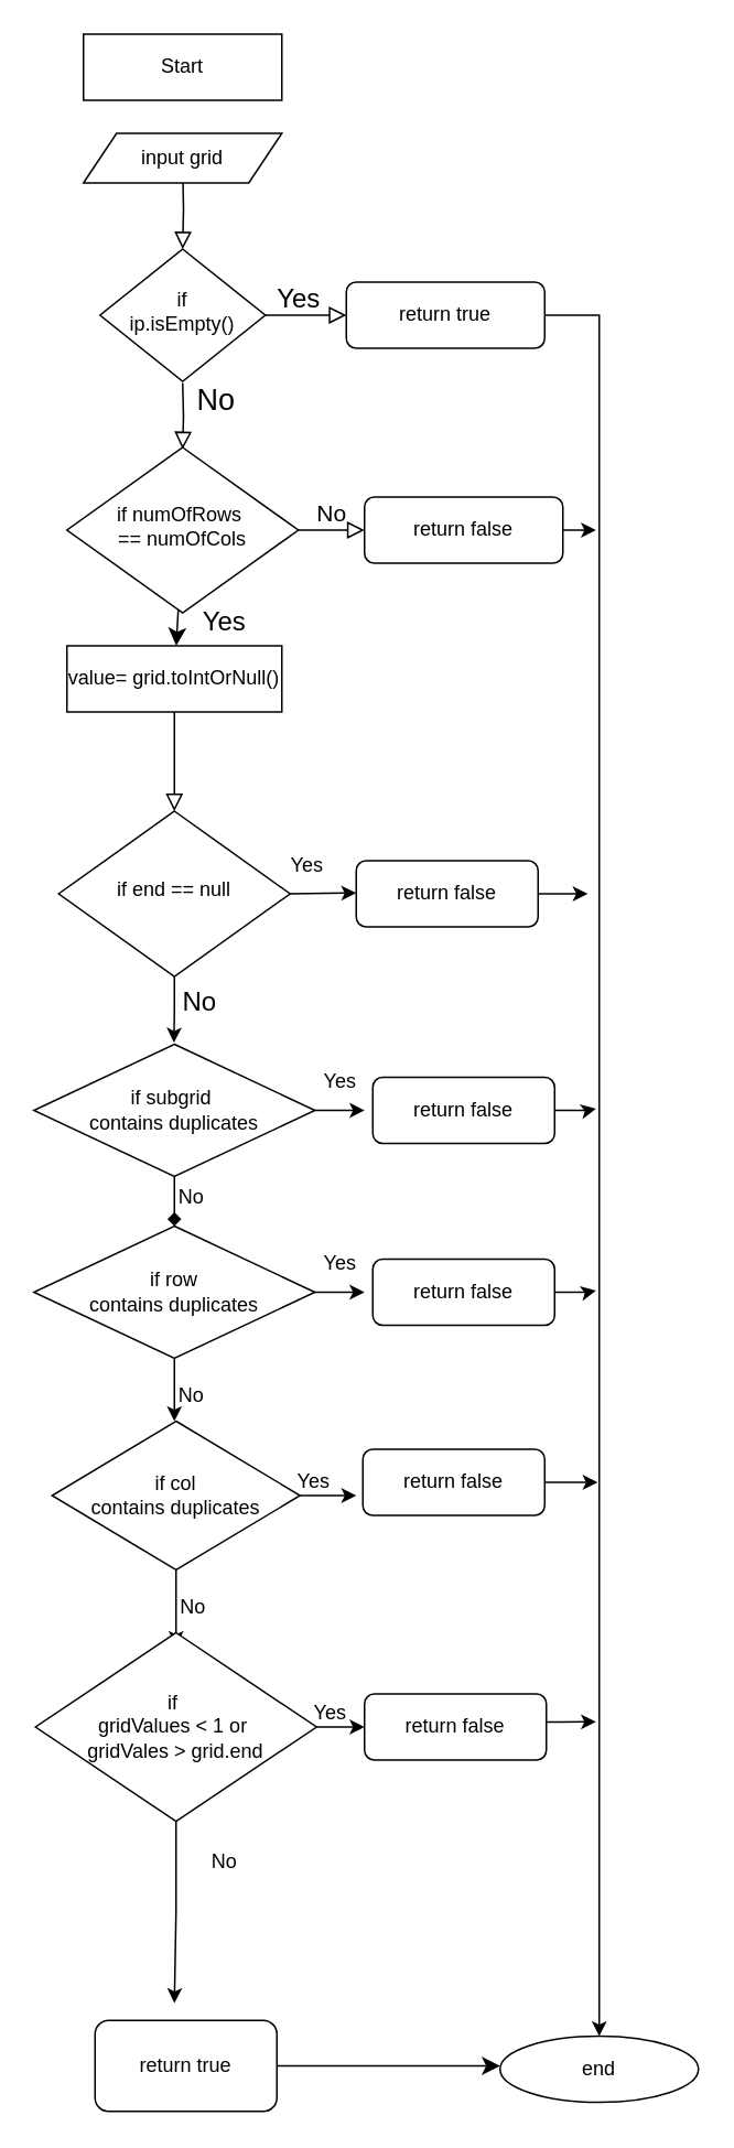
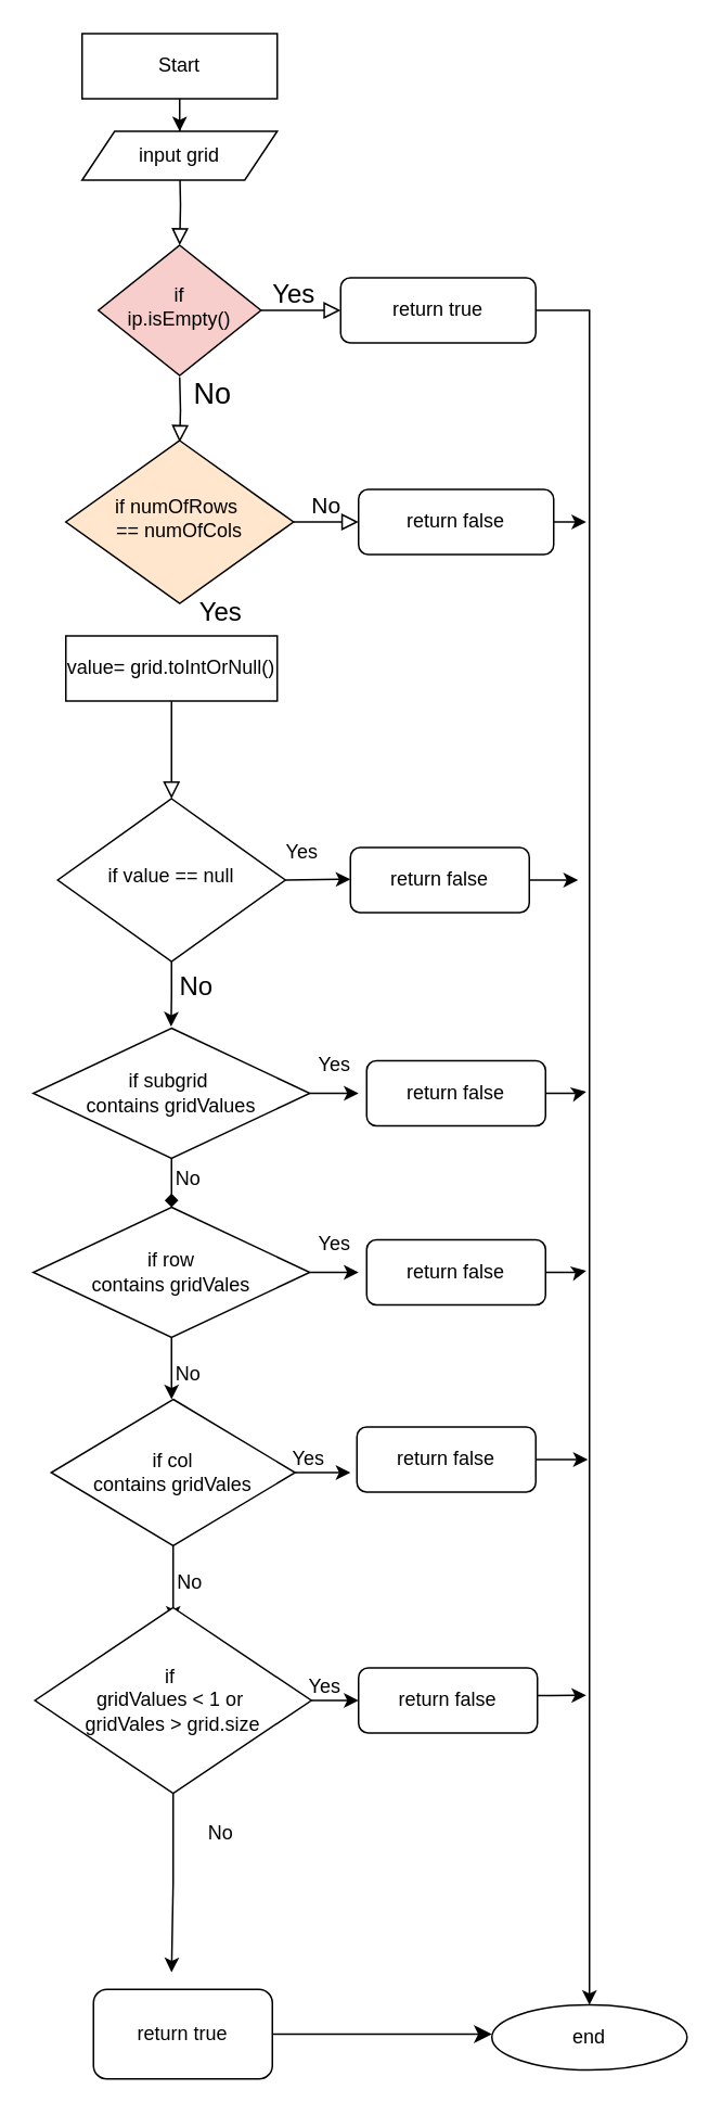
  <mxCell id="0" />
  <mxCell id="1" parent="0" />
  <mxCell id="2" value="" style="rounded=0;html=1;jettySize=auto;orthogonalLoop=1;fontSize=11;endArrow=block;endFill=0;endSize=8;strokeWidth=1;shadow=0;labelBackgroundColor=none;edgeStyle=orthogonalEdgeStyle;" edge="1" parent="1" target="5"><mxGeometry relative="1" as="geometry"><mxPoint x="110" y="100" as="sourcePoint" /></mxGeometry></mxCell>
  <mxCell id="3" value="&lt;font style=&quot;font-size: 18px;&quot;&gt;No&lt;/font&gt;" style="rounded=0;html=1;jettySize=auto;orthogonalLoop=1;fontSize=11;endArrow=block;endFill=0;endSize=8;strokeWidth=1;shadow=0;labelBackgroundColor=none;edgeStyle=orthogonalEdgeStyle;" edge="1" parent="1"><mxGeometry x="-0.5" y="20" relative="1" as="geometry"><mxPoint as="offset" /><mxPoint x="110" y="231" as="sourcePoint" /><mxPoint x="110" y="271" as="targetPoint" /></mxGeometry></mxCell>
  <mxCell id="4" value="&lt;font style=&quot;font-size: 16px;&quot;&gt;Yes&lt;/font&gt;" style="edgeStyle=orthogonalEdgeStyle;rounded=0;html=1;jettySize=auto;orthogonalLoop=1;fontSize=11;endArrow=block;endFill=0;endSize=8;strokeWidth=1;shadow=0;labelBackgroundColor=none;" edge="1" parent="1" source="5" target="7"><mxGeometry x="-0.184" y="10" relative="1" as="geometry"><mxPoint as="offset" /></mxGeometry></mxCell>
- <mxCell id="5" value="if&lt;div&gt;ip.isEmpty()&lt;/div&gt;" style="rhombus;whiteSpace=wrap;html=1;shadow=0;fontFamily=Helvetica;fontSize=12;align=center;strokeWidth=1;spacing=6;spacingTop=-4;" vertex="1" parent="1"><mxGeometry x="60" y="150" width="100" height="80" as="geometry" /></mxCell>
+ <mxCell id="5" value="if&lt;div&gt;ip.isEmpty()&lt;/div&gt;" style="rhombus;whiteSpace=wrap;html=1;shadow=0;fontFamily=Helvetica;fontSize=12;align=center;strokeWidth=1;spacing=6;spacingTop=-4;fillColor=#f8cecc;" vertex="1" parent="1"><mxGeometry x="60" y="150" width="100" height="80" as="geometry" /></mxCell>
  <mxCell id="6" style="edgeStyle=orthogonalEdgeStyle;rounded=0;orthogonalLoop=1;jettySize=auto;html=1;exitX=1;exitY=0.5;exitDx=0;exitDy=0;" edge="1" parent="1" source="7" target="17"><mxGeometry relative="1" as="geometry" /></mxCell>
  <mxCell id="7" value="return true" style="rounded=1;whiteSpace=wrap;html=1;fontSize=12;glass=0;strokeWidth=1;shadow=0;" vertex="1" parent="1"><mxGeometry x="209" y="170" width="120" height="40" as="geometry" /></mxCell>
  <mxCell id="8" value="" style="rounded=0;html=1;jettySize=auto;orthogonalLoop=1;fontSize=11;endArrow=block;endFill=0;endSize=8;strokeWidth=1;shadow=0;labelBackgroundColor=none;edgeStyle=orthogonalEdgeStyle;exitX=0.5;exitY=1;exitDx=0;exitDy=0;" edge="1" parent="1" source="49"><mxGeometry x="0.333" y="20" relative="1" as="geometry"><mxPoint as="offset" /><mxPoint x="105" y="490" as="targetPoint" /><mxPoint x="105" y="450" as="sourcePoint" /></mxGeometry></mxCell>
  <mxCell id="9" value="&lt;font style=&quot;font-size: 14px;&quot;&gt;No&lt;/font&gt;" style="edgeStyle=orthogonalEdgeStyle;rounded=0;html=1;jettySize=auto;orthogonalLoop=1;fontSize=11;endArrow=block;endFill=0;endSize=8;strokeWidth=1;shadow=0;labelBackgroundColor=none;" edge="1" parent="1" source="11" target="13"><mxGeometry y="10" relative="1" as="geometry"><mxPoint as="offset" /></mxGeometry></mxCell>
- <mxCell id="10" style="edgeStyle=none;curved=1;rounded=0;orthogonalLoop=1;jettySize=auto;html=1;fontSize=12;startSize=8;endSize=8;" edge="1" parent="1" source="11" target="49"><mxGeometry relative="1" as="geometry" /></mxCell>
- <mxCell id="11" value="if&amp;nbsp;&lt;span style=&quot;background-color: transparent; color: light-dark(rgb(0, 0, 0), rgb(255, 255, 255));&quot;&gt;numOfRows&amp;nbsp;&lt;/span&gt;&lt;div&gt;&lt;span style=&quot;background-color: transparent; color: light-dark(rgb(0, 0, 0), rgb(255, 255, 255));&quot;&gt;==&amp;nbsp;&lt;/span&gt;&lt;span style=&quot;background-color: transparent; color: light-dark(rgb(0, 0, 0), rgb(255, 255, 255));&quot;&gt;numOfCols&lt;/span&gt;&lt;/div&gt;" style="rhombus;whiteSpace=wrap;html=1;shadow=0;fontFamily=Helvetica;fontSize=12;align=center;strokeWidth=1;spacing=6;spacingTop=-4;" vertex="1" parent="1"><mxGeometry x="40" y="270" width="140" height="100" as="geometry" /></mxCell>
+ <mxCell id="11" value="if&amp;nbsp;&lt;span style=&quot;background-color: transparent; color: light-dark(rgb(0, 0, 0), rgb(255, 255, 255));&quot;&gt;numOfRows&amp;nbsp;&lt;/span&gt;&lt;div&gt;&lt;span style=&quot;background-color: transparent; color: light-dark(rgb(0, 0, 0), rgb(255, 255, 255));&quot;&gt;==&amp;nbsp;&lt;/span&gt;&lt;span style=&quot;background-color: transparent; color: light-dark(rgb(0, 0, 0), rgb(255, 255, 255));&quot;&gt;numOfCols&lt;/span&gt;&lt;/div&gt;" style="rhombus;whiteSpace=wrap;html=1;shadow=0;fontFamily=Helvetica;fontSize=12;align=center;strokeWidth=1;spacing=6;spacingTop=-4;fillColor=#ffe6cc;" vertex="1" parent="1"><mxGeometry x="40" y="270" width="140" height="100" as="geometry" /></mxCell>
  <mxCell id="12" style="edgeStyle=orthogonalEdgeStyle;rounded=0;orthogonalLoop=1;jettySize=auto;html=1;exitX=1;exitY=0.5;exitDx=0;exitDy=0;" edge="1" parent="1" source="13"><mxGeometry relative="1" as="geometry"><mxPoint x="360" y="319.5" as="targetPoint" /></mxGeometry></mxCell>
  <mxCell id="13" value="return false" style="rounded=1;whiteSpace=wrap;html=1;fontSize=12;glass=0;strokeWidth=1;shadow=0;" vertex="1" parent="1"><mxGeometry x="220" y="300" width="120" height="40" as="geometry" /></mxCell>
+ <mxCell id="14" value="" style="edgeStyle=orthogonalEdgeStyle;rounded=0;orthogonalLoop=1;jettySize=auto;html=1;" edge="1" parent="1" source="15" target="16"><mxGeometry relative="1" as="geometry" /></mxCell>
  <mxCell id="15" value="Start" style="whiteSpace=wrap;html=1;rounded=0;" vertex="1" parent="1"><mxGeometry x="50" y="20" width="120" height="40" as="geometry" /></mxCell>
  <mxCell id="16" value="input grid" style="shape=parallelogram;perimeter=parallelogramPerimeter;whiteSpace=wrap;html=1;fixedSize=1;" vertex="1" parent="1"><mxGeometry x="50" y="80" width="120" height="30" as="geometry" /></mxCell>
  <mxCell id="17" value="end" style="ellipse;whiteSpace=wrap;html=1;" vertex="1" parent="1"><mxGeometry x="302" y="1231" width="120" height="40" as="geometry" /></mxCell>
  <mxCell id="18" style="edgeStyle=orthogonalEdgeStyle;rounded=0;orthogonalLoop=1;jettySize=auto;html=1;exitX=1;exitY=0.5;exitDx=0;exitDy=0;" edge="1" parent="1" source="20"><mxGeometry relative="1" as="geometry"><mxPoint x="215" y="539.5" as="targetPoint" /></mxGeometry></mxCell>
  <mxCell id="19" style="edgeStyle=orthogonalEdgeStyle;rounded=0;orthogonalLoop=1;jettySize=auto;html=1;exitX=0.5;exitY=1;exitDx=0;exitDy=0;" edge="1" parent="1" source="20"><mxGeometry relative="1" as="geometry"><mxPoint x="104.75" y="630" as="targetPoint" /></mxGeometry></mxCell>
- <mxCell id="20" value="if end == null" style="rhombus;whiteSpace=wrap;html=1;shadow=0;fontFamily=Helvetica;fontSize=12;align=center;strokeWidth=1;spacing=6;spacingTop=-4;" vertex="1" parent="1"><mxGeometry x="35" y="490" width="140" height="100" as="geometry" /></mxCell>
+ <mxCell id="20" value="if value == null" style="rhombus;whiteSpace=wrap;html=1;shadow=0;fontFamily=Helvetica;fontSize=12;align=center;strokeWidth=1;spacing=6;spacingTop=-4;" vertex="1" parent="1"><mxGeometry x="35" y="490" width="140" height="100" as="geometry" /></mxCell>
  <mxCell id="21" style="edgeStyle=orthogonalEdgeStyle;rounded=0;orthogonalLoop=1;jettySize=auto;html=1;" edge="1" parent="1" source="22"><mxGeometry relative="1" as="geometry"><mxPoint x="355" y="540" as="targetPoint" /></mxGeometry></mxCell>
  <mxCell id="22" value="return false" style="rounded=1;whiteSpace=wrap;html=1;fontSize=12;glass=0;strokeWidth=1;shadow=0;" vertex="1" parent="1"><mxGeometry x="215" y="520" width="110" height="40" as="geometry" /></mxCell>
  <mxCell id="23" value="Yes" style="text;html=1;align=center;verticalAlign=middle;resizable=0;points=[];autosize=1;strokeColor=none;fillColor=none;" vertex="1" parent="1"><mxGeometry x="165" y="508" width="40" height="30" as="geometry" /></mxCell>
  <mxCell id="24" style="edgeStyle=orthogonalEdgeStyle;rounded=0;orthogonalLoop=1;jettySize=auto;html=1;exitX=1;exitY=0.5;exitDx=0;exitDy=0;entryX=0;entryY=0.5;entryDx=0;entryDy=0;" edge="1" parent="1" source="26"><mxGeometry relative="1" as="geometry"><mxPoint x="220" y="671" as="targetPoint" /></mxGeometry></mxCell>
  <mxCell id="25" value="" style="edgeStyle=orthogonalEdgeStyle;rounded=0;orthogonalLoop=1;jettySize=auto;html=1;endArrow=diamond;" edge="1" parent="1" source="26" target="31"><mxGeometry relative="1" as="geometry" /></mxCell>
- <mxCell id="26" value="if subgrid&amp;nbsp;&lt;div&gt;contains duplicates&lt;/div&gt;" style="rhombus;whiteSpace=wrap;html=1;" vertex="1" parent="1"><mxGeometry x="20" y="631" width="170" height="80" as="geometry" /></mxCell>
+ <mxCell id="26" value="if subgrid&amp;nbsp;&lt;div&gt;contains gridValues&lt;/div&gt;" style="rhombus;whiteSpace=wrap;html=1;" vertex="1" parent="1"><mxGeometry x="20" y="631" width="170" height="80" as="geometry" /></mxCell>
  <mxCell id="27" style="edgeStyle=orthogonalEdgeStyle;rounded=0;orthogonalLoop=1;jettySize=auto;html=1;" edge="1" parent="1" source="28"><mxGeometry relative="1" as="geometry"><mxPoint x="360" y="670" as="targetPoint" /></mxGeometry></mxCell>
  <mxCell id="28" value="return false" style="rounded=1;whiteSpace=wrap;html=1;fontSize=12;glass=0;strokeWidth=1;shadow=0;" vertex="1" parent="1"><mxGeometry x="225" y="651" width="110" height="40" as="geometry" /></mxCell>
  <mxCell id="29" value="Yes" style="text;html=1;align=center;verticalAlign=middle;resizable=0;points=[];autosize=1;strokeColor=none;fillColor=none;" vertex="1" parent="1"><mxGeometry x="185" y="639" width="40" height="30" as="geometry" /></mxCell>
  <mxCell id="30" value="" style="edgeStyle=orthogonalEdgeStyle;rounded=0;orthogonalLoop=1;jettySize=auto;html=1;" edge="1" parent="1" source="31"><mxGeometry relative="1" as="geometry"><mxPoint x="105" y="859" as="targetPoint" /></mxGeometry></mxCell>
- <mxCell id="31" value="if row&lt;div&gt;contains duplicates&lt;/div&gt;" style="rhombus;whiteSpace=wrap;html=1;" vertex="1" parent="1"><mxGeometry x="20" y="741" width="170" height="80" as="geometry" /></mxCell>
+ <mxCell id="31" value="if row&lt;div&gt;contains gridVales&lt;/div&gt;" style="rhombus;whiteSpace=wrap;html=1;" vertex="1" parent="1"><mxGeometry x="20" y="741" width="170" height="80" as="geometry" /></mxCell>
  <mxCell id="32" value="No" style="text;html=1;align=center;verticalAlign=middle;resizable=0;points=[];autosize=1;strokeColor=none;fillColor=none;" vertex="1" parent="1"><mxGeometry x="95" y="709" width="40" height="30" as="geometry" /></mxCell>
  <mxCell id="33" value="No" style="text;html=1;align=center;verticalAlign=middle;resizable=0;points=[];autosize=1;strokeColor=none;fillColor=none;" vertex="1" parent="1"><mxGeometry x="95" y="829" width="40" height="30" as="geometry" /></mxCell>
  <mxCell id="34" style="edgeStyle=orthogonalEdgeStyle;rounded=0;orthogonalLoop=1;jettySize=auto;html=1;entryX=0;entryY=0.5;entryDx=0;entryDy=0;" edge="1" parent="1" source="36"><mxGeometry relative="1" as="geometry"><mxPoint x="215" y="904" as="targetPoint" /></mxGeometry></mxCell>
  <mxCell id="35" value="" style="edgeStyle=orthogonalEdgeStyle;rounded=0;orthogonalLoop=1;jettySize=auto;html=1;" edge="1" parent="1" source="36"><mxGeometry relative="1" as="geometry"><mxPoint x="106" y="995" as="targetPoint" /></mxGeometry></mxCell>
- <mxCell id="36" value="if col&lt;div&gt;contains duplicates&lt;/div&gt;" style="rhombus;whiteSpace=wrap;html=1;" vertex="1" parent="1"><mxGeometry x="31" y="859" width="150" height="90" as="geometry" /></mxCell>
+ <mxCell id="36" value="if col&lt;div&gt;contains gridVales&lt;/div&gt;" style="rhombus;whiteSpace=wrap;html=1;" vertex="1" parent="1"><mxGeometry x="31" y="859" width="150" height="90" as="geometry" /></mxCell>
  <mxCell id="37" style="edgeStyle=orthogonalEdgeStyle;rounded=0;orthogonalLoop=1;jettySize=auto;html=1;exitX=1;exitY=0.5;exitDx=0;exitDy=0;" edge="1" parent="1"><mxGeometry relative="1" as="geometry"><mxPoint x="361" y="896" as="targetPoint" /><mxPoint x="320" y="896" as="sourcePoint" /></mxGeometry></mxCell>
  <mxCell id="38" value="return false" style="rounded=1;whiteSpace=wrap;html=1;fontSize=12;glass=0;strokeWidth=1;shadow=0;" vertex="1" parent="1"><mxGeometry x="219" y="876" width="110" height="40" as="geometry" /></mxCell>
  <mxCell id="39" value="Yes" style="text;html=1;align=center;verticalAlign=middle;resizable=0;points=[];autosize=1;strokeColor=none;fillColor=none;" vertex="1" parent="1"><mxGeometry x="169" y="881" width="40" height="30" as="geometry" /></mxCell>
  <mxCell id="40" style="edgeStyle=orthogonalEdgeStyle;rounded=0;orthogonalLoop=1;jettySize=auto;html=1;entryX=0;entryY=0.5;entryDx=0;entryDy=0;" edge="1" parent="1" source="42" target="45"><mxGeometry relative="1" as="geometry"><mxPoint x="215" y="1124" as="targetPoint" /></mxGeometry></mxCell>
  <mxCell id="41" value="" style="edgeStyle=orthogonalEdgeStyle;rounded=0;orthogonalLoop=1;jettySize=auto;html=1;" edge="1" parent="1" source="42"><mxGeometry relative="1" as="geometry"><mxPoint x="105" y="1211" as="targetPoint" /></mxGeometry></mxCell>
- <mxCell id="42" value="if&amp;nbsp;&lt;div&gt;&lt;span style=&quot;background-color: transparent; color: light-dark(rgb(0, 0, 0), rgb(255, 255, 255));&quot;&gt;gridValues &amp;lt; 1 or&amp;nbsp;&lt;/span&gt;&lt;div&gt;gridVales &amp;gt; grid.end&lt;/div&gt;&lt;/div&gt;" style="rhombus;whiteSpace=wrap;html=1;" vertex="1" parent="1"><mxGeometry x="21" y="987" width="170" height="114" as="geometry" /></mxCell>
+ <mxCell id="42" value="if&amp;nbsp;&lt;div&gt;&lt;span style=&quot;background-color: transparent; color: light-dark(rgb(0, 0, 0), rgb(255, 255, 255));&quot;&gt;gridValues &amp;lt; 1 or&amp;nbsp;&lt;/span&gt;&lt;div&gt;gridVales &amp;gt; grid.size&lt;/div&gt;&lt;/div&gt;" style="rhombus;whiteSpace=wrap;html=1;" vertex="1" parent="1"><mxGeometry x="21" y="987" width="170" height="114" as="geometry" /></mxCell>
  <mxCell id="43" value="No" style="text;html=1;align=center;verticalAlign=middle;resizable=0;points=[];autosize=1;strokeColor=none;fillColor=none;" vertex="1" parent="1"><mxGeometry x="96" y="957" width="40" height="30" as="geometry" /></mxCell>
  <mxCell id="44" style="edgeStyle=orthogonalEdgeStyle;rounded=0;orthogonalLoop=1;jettySize=auto;html=1;" edge="1" parent="1"><mxGeometry relative="1" as="geometry"><mxPoint x="360" y="1040" as="targetPoint" /><mxPoint x="330" y="1040.947" as="sourcePoint" /></mxGeometry></mxCell>
  <mxCell id="45" value="return false" style="rounded=1;whiteSpace=wrap;html=1;fontSize=12;glass=0;strokeWidth=1;shadow=0;" vertex="1" parent="1"><mxGeometry x="220" y="1024" width="110" height="40" as="geometry" /></mxCell>
  <mxCell id="46" value="Yes" style="text;html=1;align=center;verticalAlign=middle;resizable=0;points=[];autosize=1;strokeColor=none;fillColor=none;" vertex="1" parent="1"><mxGeometry x="179" y="1021" width="40" height="30" as="geometry" /></mxCell>
  <mxCell id="47" style="edgeStyle=none;curved=1;rounded=0;orthogonalLoop=1;jettySize=auto;html=1;fontSize=12;startSize=8;endSize=8;" edge="1" parent="1" source="48"><mxGeometry relative="1" as="geometry"><mxPoint x="302" y="1249" as="targetPoint" /></mxGeometry></mxCell>
  <mxCell id="48" value="return true" style="rounded=1;whiteSpace=wrap;html=1;fontSize=12;glass=0;strokeWidth=1;shadow=0;" vertex="1" parent="1"><mxGeometry x="57" y="1221.5" width="110" height="55" as="geometry" /></mxCell>
  <mxCell id="49" value="value= grid.toIntOrNull()" style="whiteSpace=wrap;html=1;fontSize=12;glass=0;strokeWidth=1;shadow=0;rounded=0;" vertex="1" parent="1"><mxGeometry x="40" y="390" width="130" height="40" as="geometry" /></mxCell>
  <mxCell id="50" value="Yes" style="text;html=1;align=center;verticalAlign=middle;resizable=0;points=[];autosize=1;strokeColor=none;fillColor=none;fontSize=16;" vertex="1" parent="1"><mxGeometry x="110" y="360" width="50" height="30" as="geometry" /></mxCell>
  <mxCell id="51" value="No" style="text;html=1;align=center;verticalAlign=middle;resizable=0;points=[];autosize=1;strokeColor=none;fillColor=none;fontSize=16;" vertex="1" parent="1"><mxGeometry x="100" y="590" width="40" height="30" as="geometry" /></mxCell>
  <mxCell id="52" style="edgeStyle=orthogonalEdgeStyle;rounded=0;orthogonalLoop=1;jettySize=auto;html=1;exitX=1;exitY=0.5;exitDx=0;exitDy=0;entryX=0;entryY=0.5;entryDx=0;entryDy=0;" edge="1" parent="1"><mxGeometry relative="1" as="geometry"><mxPoint x="190" y="781" as="sourcePoint" /><mxPoint x="220" y="781" as="targetPoint" /></mxGeometry></mxCell>
  <mxCell id="53" style="edgeStyle=orthogonalEdgeStyle;rounded=0;orthogonalLoop=1;jettySize=auto;html=1;" edge="1" parent="1" source="54"><mxGeometry relative="1" as="geometry"><mxPoint x="360" y="780" as="targetPoint" /></mxGeometry></mxCell>
  <mxCell id="54" value="return false" style="rounded=1;whiteSpace=wrap;html=1;fontSize=12;glass=0;strokeWidth=1;shadow=0;" vertex="1" parent="1"><mxGeometry x="225" y="761" width="110" height="40" as="geometry" /></mxCell>
  <mxCell id="55" value="Yes" style="text;html=1;align=center;verticalAlign=middle;resizable=0;points=[];autosize=1;strokeColor=none;fillColor=none;" vertex="1" parent="1"><mxGeometry x="185" y="749" width="40" height="30" as="geometry" /></mxCell>
  <mxCell id="56" value="No" style="text;html=1;align=center;verticalAlign=middle;resizable=0;points=[];autosize=1;strokeColor=none;fillColor=none;" vertex="1" parent="1"><mxGeometry x="115" y="1111" width="40" height="30" as="geometry" /></mxCell>
